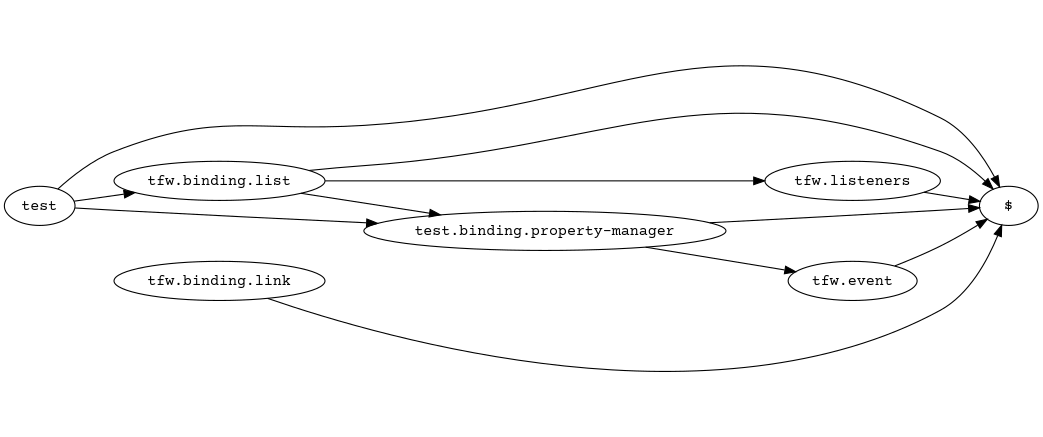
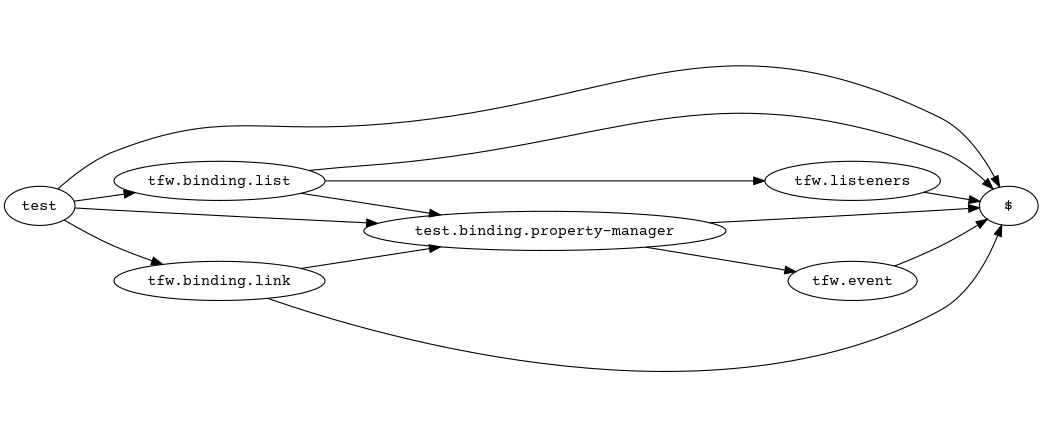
  digraph {
    fontname="Courier Prime"
    rankdir=LR
    node [fontname="Courier Prime"]
    edge [fontname="Courier Prime"]
    test
    "$"
    n3 [label="test.binding.property-manager"]
    "tfw.binding.list"
    "tfw.binding.link"
    "tfw.event"
    "tfw.listeners"
    test -> "$"
    test -> n3
    test -> "tfw.binding.list"
+   test -> "tfw.binding.link"
    n3 -> "$"
    n3 -> "tfw.event"
    "tfw.binding.list" -> "$"
    "tfw.binding.list" -> n3
    "tfw.binding.list" -> "tfw.listeners"
    "tfw.binding.link" -> "$"
+   "tfw.binding.link" -> n3
    "tfw.event" -> "$"
    "tfw.listeners" -> "$"
  }
